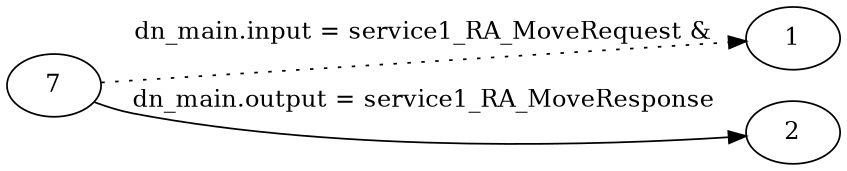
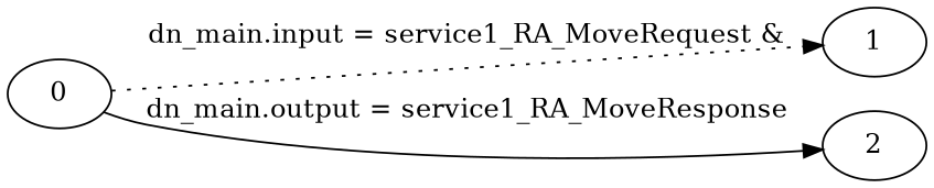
  digraph {
    rankdir=LR
-   0 [label=7]
+   0
    1
    2
    0 -> 1 [label="dn_main.input = service1_RA_MoveRequest &\n" style=dotted]
    0 -> 2 [label="dn_main.output = service1_RA_MoveResponse"]
  }
